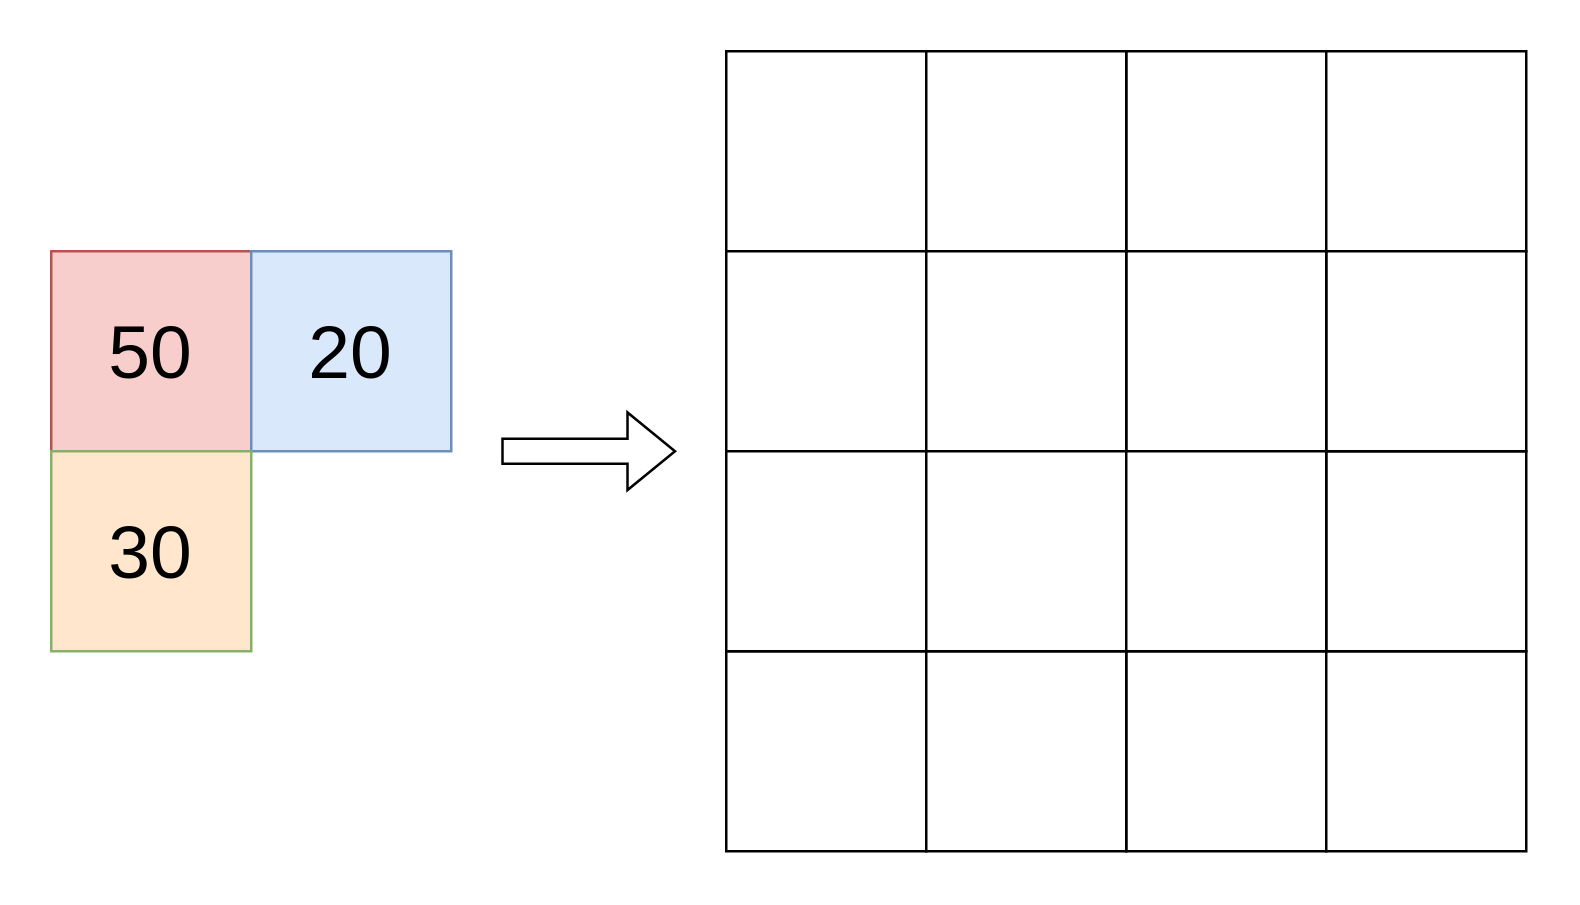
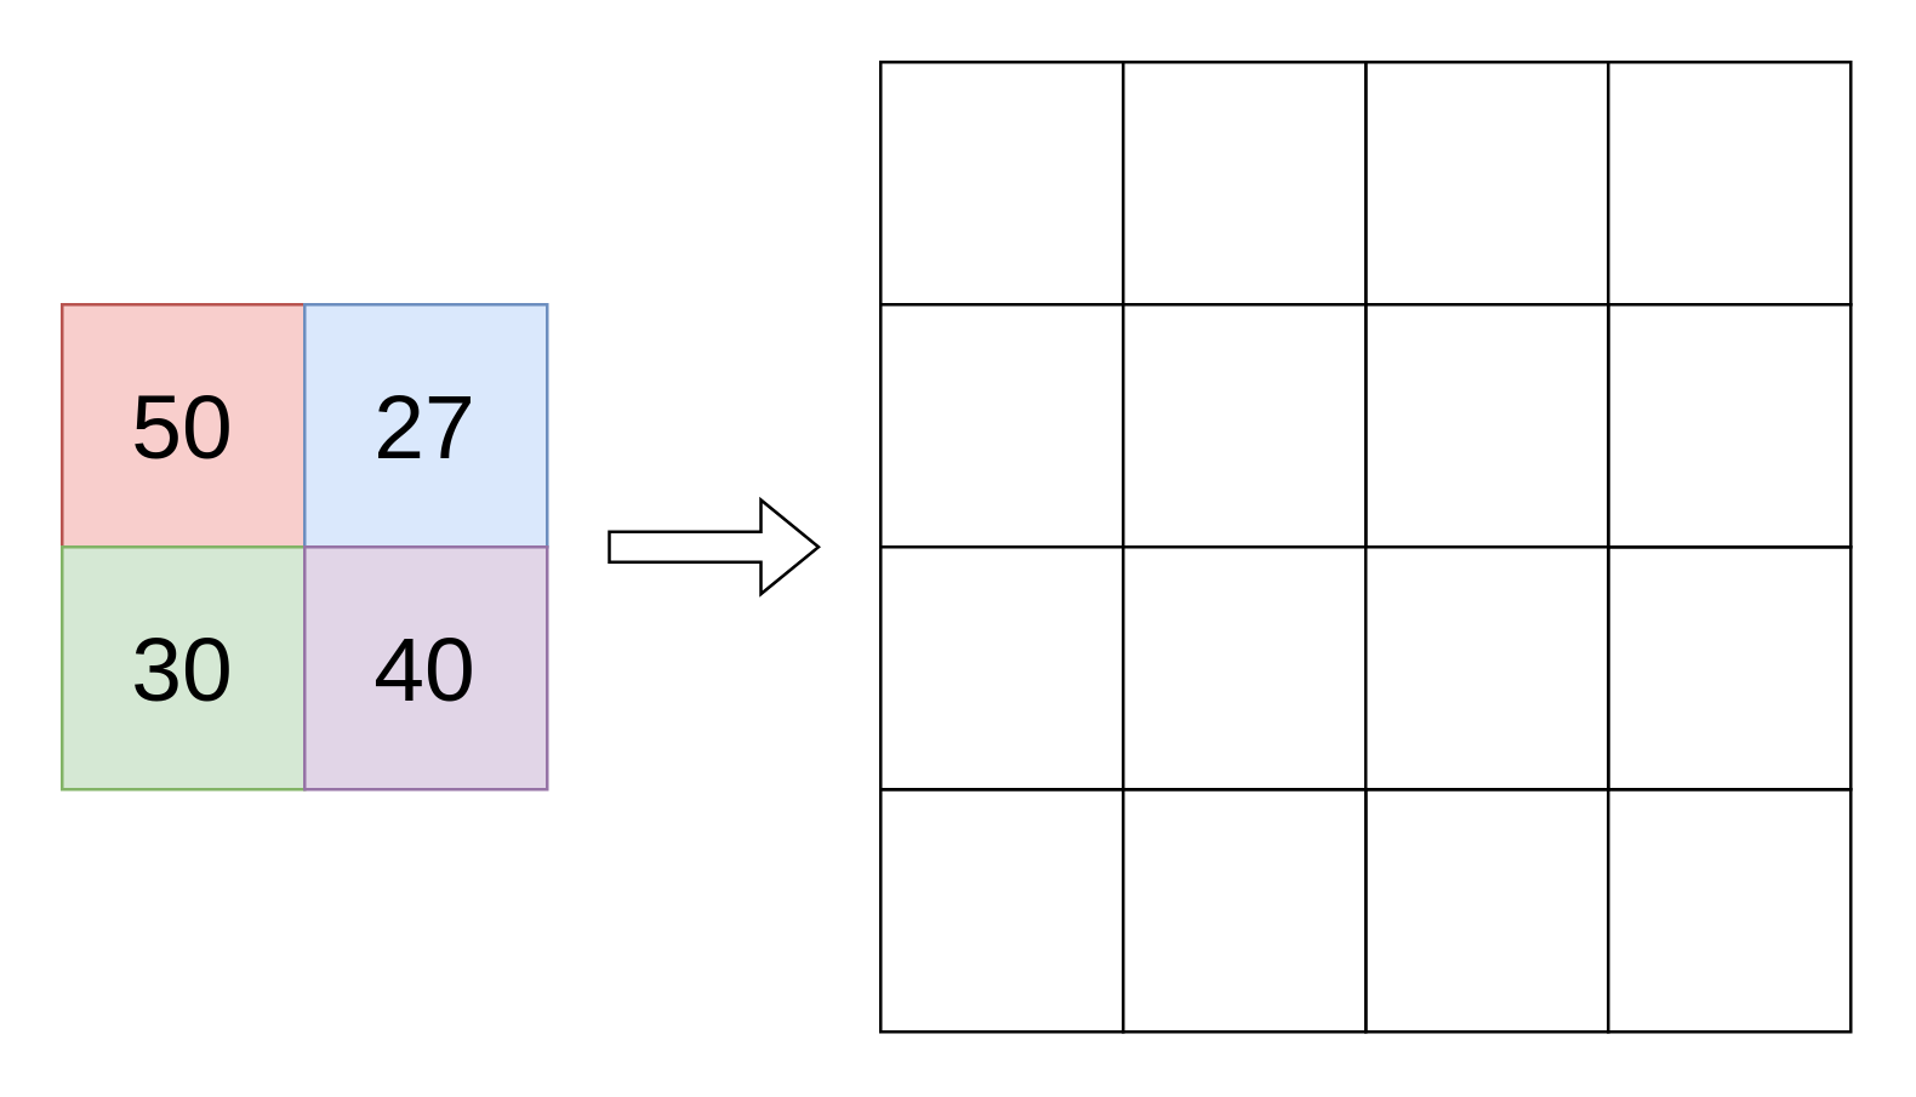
  <mxCell id="0" />
  <mxCell id="1" parent="0" />
  <mxCell id="2" value="&lt;font style=&quot;font-size: 30px;&quot;&gt;50&lt;/font&gt;" style="whiteSpace=wrap;html=1;aspect=fixed;fillColor=#f8cecc;strokeColor=#b85450;container=0;" parent="1" vertex="1"><mxGeometry x="20" y="100" width="80" height="80" as="geometry" /></mxCell>
- <mxCell id="3" value="&lt;font style=&quot;font-size: 30px;&quot;&gt;20&lt;/font&gt;" style="whiteSpace=wrap;html=1;aspect=fixed;fillColor=#dae8fc;strokeColor=#6c8ebf;container=0;" parent="1" vertex="1"><mxGeometry x="100" y="100" width="80" height="80" as="geometry" /></mxCell>
- <mxCell id="4" value="&lt;font style=&quot;font-size: 30px;&quot;&gt;30&lt;/font&gt;" style="whiteSpace=wrap;html=1;aspect=fixed;fillColor=#ffe6cc;strokeColor=#82b366;container=0;" parent="1" vertex="1"><mxGeometry x="20" y="180" width="80" height="80" as="geometry" /></mxCell>
+ <mxCell id="3" value="&lt;font style=&quot;font-size: 30px;&quot;&gt;27&lt;/font&gt;" style="whiteSpace=wrap;html=1;aspect=fixed;fillColor=#dae8fc;strokeColor=#6c8ebf;container=0;" parent="1" vertex="1"><mxGeometry x="100" y="100" width="80" height="80" as="geometry" /></mxCell>
+ <mxCell id="4" value="&lt;font style=&quot;font-size: 30px;&quot;&gt;30&lt;/font&gt;" style="whiteSpace=wrap;html=1;aspect=fixed;fillColor=#d5e8d4;strokeColor=#82b366;container=0;" parent="1" vertex="1"><mxGeometry x="20" y="180" width="80" height="80" as="geometry" /></mxCell>
+ <mxCell id="5" value="&lt;font style=&quot;font-size: 30px;&quot;&gt;40&lt;/font&gt;" style="whiteSpace=wrap;html=1;aspect=fixed;fillColor=#e1d5e7;strokeColor=#9673a6;container=0;" parent="1" vertex="1"><mxGeometry x="100" y="180" width="80" height="80" as="geometry" /></mxCell>
  <mxCell id="6" value="" style="whiteSpace=wrap;html=1;aspect=fixed;container=0;" parent="1" vertex="1"><mxGeometry x="290" y="20" width="80" height="80" as="geometry" /></mxCell>
  <mxCell id="7" value="" style="whiteSpace=wrap;html=1;aspect=fixed;container=0;" parent="1" vertex="1"><mxGeometry x="450" y="20" width="80" height="80" as="geometry" /></mxCell>
  <mxCell id="8" value="" style="whiteSpace=wrap;html=1;aspect=fixed;container=0;" parent="1" vertex="1"><mxGeometry x="290" y="260" width="80" height="80" as="geometry" /></mxCell>
  <mxCell id="9" value="" style="whiteSpace=wrap;html=1;aspect=fixed;container=0;" parent="1" vertex="1"><mxGeometry x="450" y="260" width="80" height="80" as="geometry" /></mxCell>
  <mxCell id="10" value="" style="whiteSpace=wrap;html=1;aspect=fixed;container=0;" parent="1" vertex="1"><mxGeometry x="370" y="20" width="80" height="80" as="geometry" /></mxCell>
  <mxCell id="11" value="" style="whiteSpace=wrap;html=1;aspect=fixed;container=0;" parent="1" vertex="1"><mxGeometry x="290" y="100" width="80" height="80" as="geometry" /></mxCell>
  <mxCell id="12" value="" style="whiteSpace=wrap;html=1;aspect=fixed;container=0;" parent="1" vertex="1"><mxGeometry x="290" y="180" width="80" height="80" as="geometry" /></mxCell>
  <mxCell id="13" value="" style="whiteSpace=wrap;html=1;aspect=fixed;container=0;" parent="1" vertex="1"><mxGeometry x="370" y="260" width="80" height="80" as="geometry" /></mxCell>
  <mxCell id="14" value="" style="whiteSpace=wrap;html=1;aspect=fixed;container=0;" parent="1" vertex="1"><mxGeometry x="530" y="260" width="80" height="80" as="geometry" /></mxCell>
  <mxCell id="15" value="" style="whiteSpace=wrap;html=1;aspect=fixed;container=0;" parent="1" vertex="1"><mxGeometry x="530" y="180" width="80" height="80" as="geometry" /></mxCell>
  <mxCell id="16" value="" style="whiteSpace=wrap;html=1;aspect=fixed;container=0;" parent="1" vertex="1"><mxGeometry x="530" y="20" width="80" height="80" as="geometry" /></mxCell>
  <mxCell id="17" value="" style="whiteSpace=wrap;html=1;aspect=fixed;container=0;" parent="1" vertex="1"><mxGeometry x="530" y="100" width="80" height="80" as="geometry" /></mxCell>
  <mxCell id="18" value="" style="whiteSpace=wrap;html=1;aspect=fixed;container=0;" parent="1" vertex="1"><mxGeometry x="450" y="100" width="80" height="80" as="geometry" /></mxCell>
  <mxCell id="19" value="" style="whiteSpace=wrap;html=1;aspect=fixed;container=0;" parent="1" vertex="1"><mxGeometry x="370" y="100" width="80" height="80" as="geometry" /></mxCell>
  <mxCell id="20" value="" style="whiteSpace=wrap;html=1;aspect=fixed;container=0;" parent="1" vertex="1"><mxGeometry x="370" y="180" width="80" height="80" as="geometry" /></mxCell>
  <mxCell id="21" value="" style="whiteSpace=wrap;html=1;aspect=fixed;container=0;" parent="1" vertex="1"><mxGeometry x="450" y="180" width="80" height="80" as="geometry" /></mxCell>
  <mxCell id="22" value="" style="shape=flexArrow;endArrow=classic;html=1;rounded=0;" parent="1" edge="1"><mxGeometry width="50" height="50" relative="1" as="geometry"><mxPoint x="200" y="180" as="sourcePoint" /><mxPoint x="270" y="180" as="targetPoint" /></mxGeometry></mxCell>
